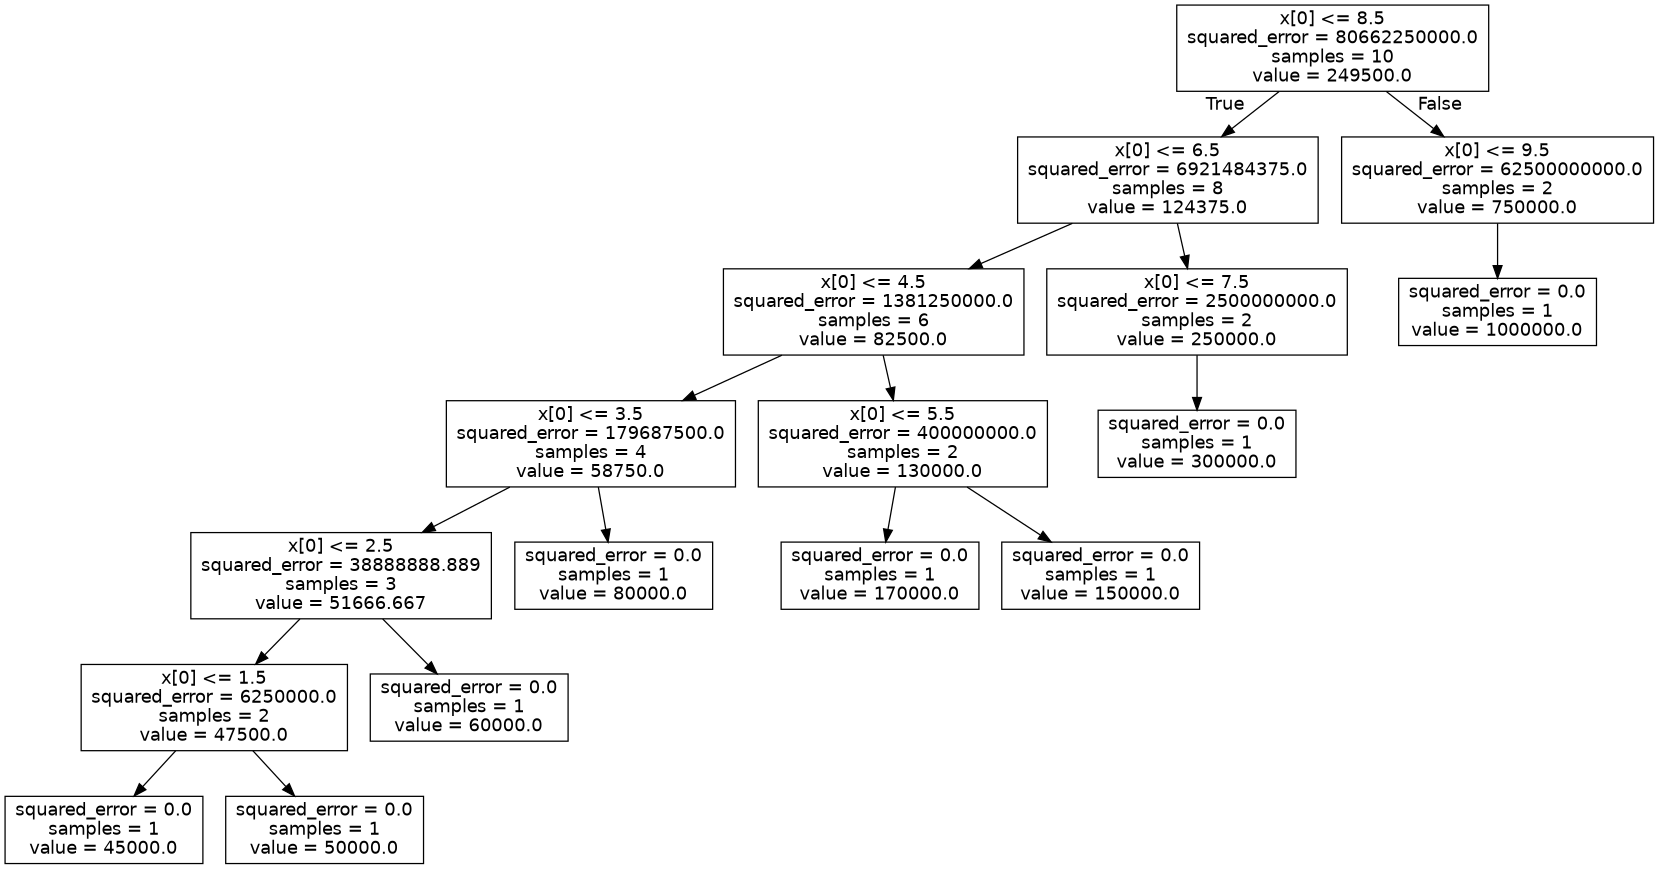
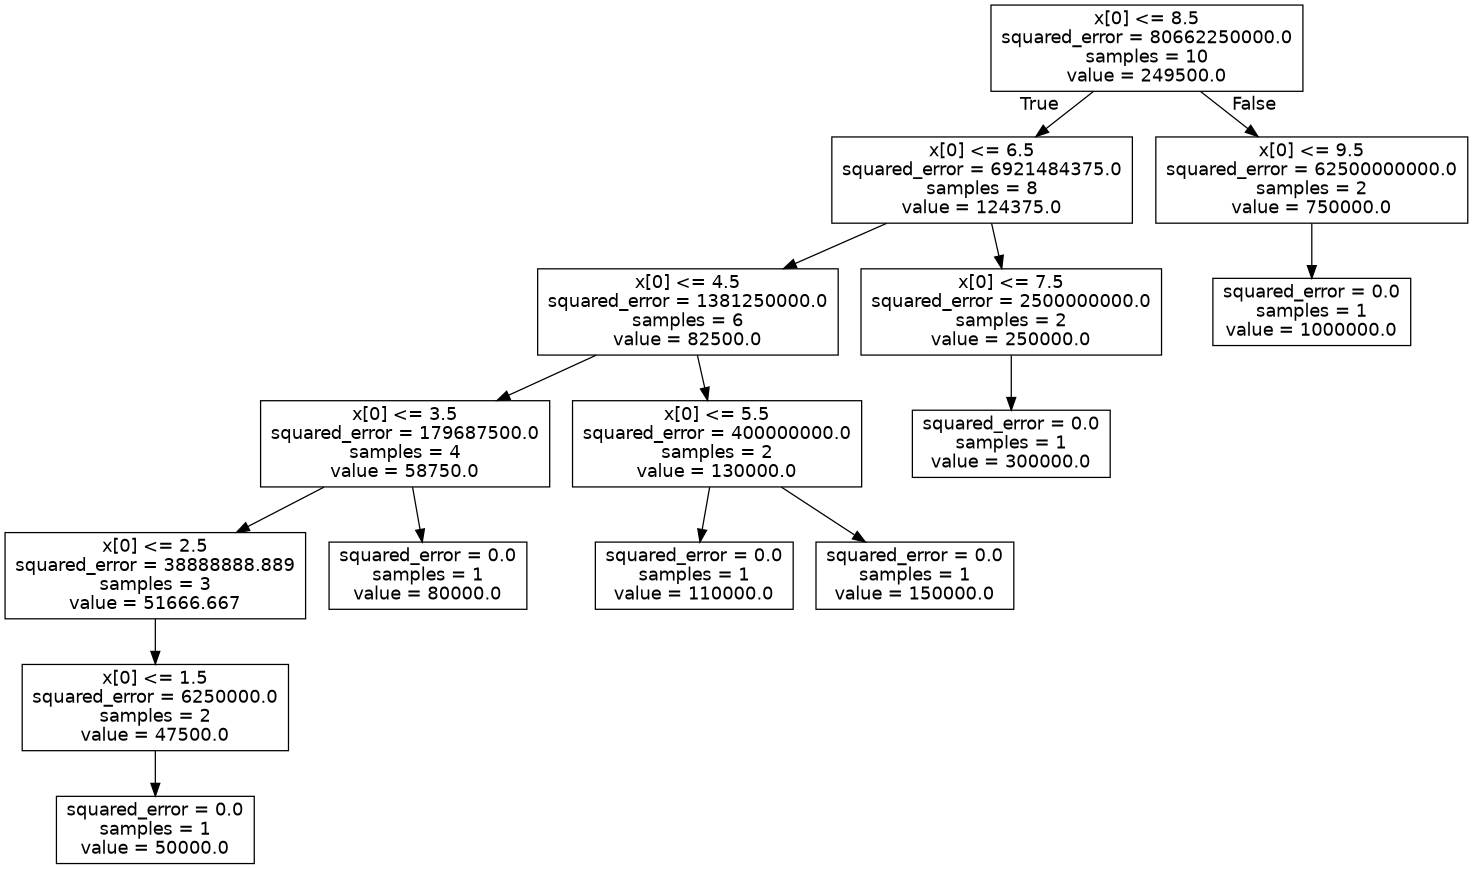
  digraph {
    node [fontname=helvetica shape=box]
    edge [fontname=helvetica]
    n1 [label="x[0] <= 8.5\nsquared_error = 80662250000.0\nsamples = 10\nvalue = 249500.0"]
    n2 [label="x[0] <= 6.5\nsquared_error = 6921484375.0\nsamples = 8\nvalue = 124375.0"]
    n3 [label="x[0] <= 9.5\nsquared_error = 62500000000.0\nsamples = 2\nvalue = 750000.0"]
    n4 [label="x[0] <= 4.5\nsquared_error = 1381250000.0\nsamples = 6\nvalue = 82500.0"]
    n5 [label="x[0] <= 7.5\nsquared_error = 2500000000.0\nsamples = 2\nvalue = 250000.0"]
    n6 [label="squared_error = 0.0\nsamples = 1\nvalue = 1000000.0"]
    n7 [label="x[0] <= 3.5\nsquared_error = 179687500.0\nsamples = 4\nvalue = 58750.0"]
    n8 [label="x[0] <= 5.5\nsquared_error = 400000000.0\nsamples = 2\nvalue = 130000.0"]
    n9 [label="squared_error = 0.0\nsamples = 1\nvalue = 300000.0"]
    n10 [label="x[0] <= 2.5\nsquared_error = 38888888.889\nsamples = 3\nvalue = 51666.667"]
    n11 [label="squared_error = 0.0\nsamples = 1\nvalue = 80000.0"]
-   n12 [label="squared_error = 0.0\nsamples = 1\nvalue = 170000.0"]
+   n12 [label="squared_error = 0.0\nsamples = 1\nvalue = 110000.0"]
    n13 [label="squared_error = 0.0\nsamples = 1\nvalue = 150000.0"]
    n14 [label="x[0] <= 1.5\nsquared_error = 6250000.0\nsamples = 2\nvalue = 47500.0"]
-   n15 [label="squared_error = 0.0\nsamples = 1\nvalue = 60000.0"]
-   n16 [label="squared_error = 0.0\nsamples = 1\nvalue = 45000.0"]
    n17 [label="squared_error = 0.0\nsamples = 1\nvalue = 50000.0"]
    n1 -> n2 [headlabel=True labelangle=45 labeldistance=2.5]
    n1 -> n3 [headlabel=False labelangle=-45 labeldistance=2.5]
    n2 -> n4
    n2 -> n5
    n3 -> n6
    n4 -> n7
    n4 -> n8
    n5 -> n9
    n7 -> n10
    n7 -> n11
    n8 -> n12
    n8 -> n13
    n10 -> n14
-   n10 -> n15
-   n14 -> n16
    n14 -> n17
  }
